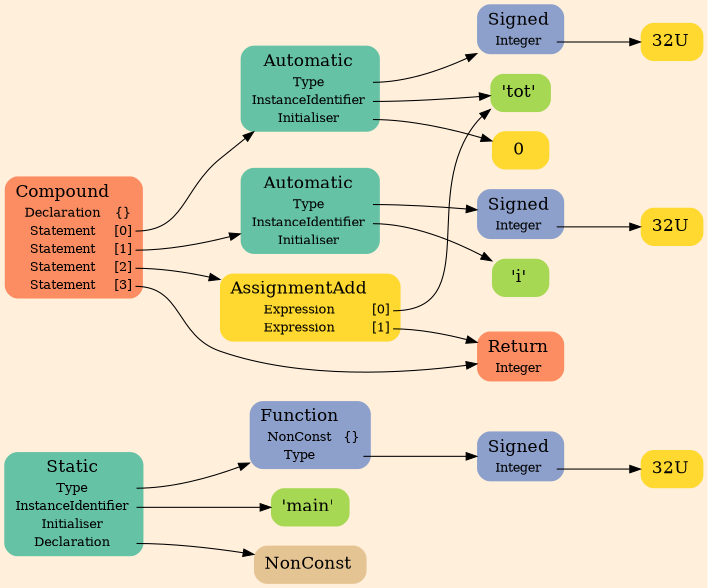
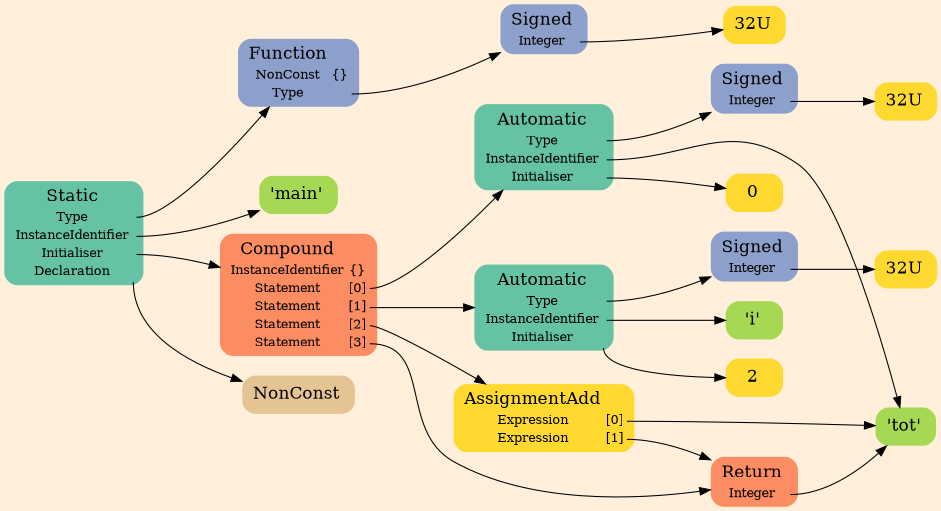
  digraph {
    bgcolor=antiquewhite1
    color=black
    fontcolor=black
    rankdir=LR
    ranksep=1.0
    node [fillcolor="/set28/6" fontsize=12 shape=plaintext style="rounded,filled"]
    edge [color=black fontcolor=black style=solid tailport=port0]
    n1 [fillcolor="/set28/1" label=<<TABLE BORDER="0" CELLBORDER="0" CELLSPACING="0">  <TR>   <TD><FONT POINT-SIZE="16.0">Static</FONT></TD>   <TD></TD>  </TR>  <TR>   <TD>Type</TD>   <TD PORT="port0"></TD>  </TR>  <TR>   <TD>InstanceIdentifier</TD>   <TD PORT="port1"></TD>  </TR>  <TR>   <TD>Initialiser</TD>   <TD PORT="port2"></TD>  </TR>  <TR>   <TD>Declaration</TD>   <TD PORT="port3"></TD>  </TR> </TABLE>>]
    n2 [fillcolor="/set28/3" label=<<TABLE BORDER="0" CELLBORDER="0" CELLSPACING="0">  <TR>   <TD><FONT POINT-SIZE="16.0">Function</FONT></TD>   <TD></TD>  </TR>  <TR>   <TD>NonConst</TD>   <TD PORT="port0">{}</TD>  </TR>  <TR>   <TD>Type</TD>   <TD PORT="port1"></TD>  </TR> </TABLE>>]
    n3 [fillcolor="/set28/5" label=<<TABLE BORDER="0" CELLBORDER="0" CELLSPACING="0">  <TR>   <TD><FONT POINT-SIZE="16.0">'main'</FONT></TD>   <TD></TD>  </TR> </TABLE>>]
-   n4 [fillcolor="/set28/2" label=<<TABLE BORDER="0" CELLBORDER="0" CELLSPACING="0">  <TR>   <TD><FONT POINT-SIZE="16.0">Compound</FONT></TD>   <TD></TD>  </TR>  <TR>   <TD>Declaration</TD>   <TD PORT="port0">{}</TD>  </TR>  <TR>   <TD>Statement</TD>   <TD PORT="port1">[0]</TD>  </TR>  <TR>   <TD>Statement</TD>   <TD PORT="port2">[1]</TD>  </TR>  <TR>   <TD>Statement</TD>   <TD PORT="port3">[2]</TD>  </TR>  <TR>   <TD>Statement</TD>   <TD PORT="port4">[3]</TD>  </TR> </TABLE>>]
+   n4 [fillcolor="/set28/2" label=<<TABLE BORDER="0" CELLBORDER="0" CELLSPACING="0">  <TR>   <TD><FONT POINT-SIZE="16.0">Compound</FONT></TD>   <TD></TD>  </TR>  <TR>   <TD>InstanceIdentifier</TD>   <TD PORT="port0">{}</TD>  </TR>  <TR>   <TD>Statement</TD>   <TD PORT="port1">[0]</TD>  </TR>  <TR>   <TD>Statement</TD>   <TD PORT="port2">[1]</TD>  </TR>  <TR>   <TD>Statement</TD>   <TD PORT="port3">[2]</TD>  </TR>  <TR>   <TD>Statement</TD>   <TD PORT="port4">[3]</TD>  </TR> </TABLE>>]
    n5 [fillcolor="/set28/7" label=<<TABLE BORDER="0" CELLBORDER="0" CELLSPACING="0">  <TR>   <TD><FONT POINT-SIZE="16.0">NonConst</FONT></TD>   <TD></TD>  </TR> </TABLE>>]
    n6 [fillcolor="/set28/3" label=<<TABLE BORDER="0" CELLBORDER="0" CELLSPACING="0">  <TR>   <TD><FONT POINT-SIZE="16.0">Signed</FONT></TD>   <TD></TD>  </TR>  <TR>   <TD>Integer</TD>   <TD PORT="port0"></TD>  </TR> </TABLE>>]
    n7 [fillcolor="/set28/1" label=<<TABLE BORDER="0" CELLBORDER="0" CELLSPACING="0">  <TR>   <TD><FONT POINT-SIZE="16.0">Automatic</FONT></TD>   <TD></TD>  </TR>  <TR>   <TD>Type</TD>   <TD PORT="port0"></TD>  </TR>  <TR>   <TD>InstanceIdentifier</TD>   <TD PORT="port1"></TD>  </TR>  <TR>   <TD>Initialiser</TD>   <TD PORT="port2"></TD>  </TR> </TABLE>>]
    n8 [fillcolor="/set28/1" label=<<TABLE BORDER="0" CELLBORDER="0" CELLSPACING="0">  <TR>   <TD><FONT POINT-SIZE="16.0">Automatic</FONT></TD>   <TD></TD>  </TR>  <TR>   <TD>Type</TD>   <TD PORT="port0"></TD>  </TR>  <TR>   <TD>InstanceIdentifier</TD>   <TD PORT="port1"></TD>  </TR>  <TR>   <TD>Initialiser</TD>   <TD PORT="port2"></TD>  </TR> </TABLE>>]
    n9 [label=<<TABLE BORDER="0" CELLBORDER="0" CELLSPACING="0">  <TR>   <TD><FONT POINT-SIZE="16.0">AssignmentAdd</FONT></TD>   <TD></TD>  </TR>  <TR>   <TD>Expression</TD>   <TD PORT="port0">[0]</TD>  </TR>  <TR>   <TD>Expression</TD>   <TD PORT="port1">[1]</TD>  </TR> </TABLE>>]
    n10 [fillcolor="/set28/2" label=<<TABLE BORDER="0" CELLBORDER="0" CELLSPACING="0">  <TR>   <TD><FONT POINT-SIZE="16.0">Return</FONT></TD>   <TD></TD>  </TR>  <TR>   <TD>Integer</TD>   <TD PORT="port0"></TD>  </TR> </TABLE>>]
    n11 [label=<<TABLE BORDER="0" CELLBORDER="0" CELLSPACING="0">  <TR>   <TD><FONT POINT-SIZE="16.0">32U</FONT></TD>   <TD></TD>  </TR> </TABLE>>]
    n12 [fillcolor="/set28/3" label=<<TABLE BORDER="0" CELLBORDER="0" CELLSPACING="0">  <TR>   <TD><FONT POINT-SIZE="16.0">Signed</FONT></TD>   <TD></TD>  </TR>  <TR>   <TD>Integer</TD>   <TD PORT="port0"></TD>  </TR> </TABLE>>]
    n13 [fillcolor="/set28/5" label=<<TABLE BORDER="0" CELLBORDER="0" CELLSPACING="0">  <TR>   <TD><FONT POINT-SIZE="16.0">'tot'</FONT></TD>   <TD></TD>  </TR> </TABLE>>]
    n14 [label=<<TABLE BORDER="0" CELLBORDER="0" CELLSPACING="0">  <TR>   <TD><FONT POINT-SIZE="16.0">0</FONT></TD>   <TD></TD>  </TR> </TABLE>>]
    n15 [fillcolor="/set28/3" label=<<TABLE BORDER="0" CELLBORDER="0" CELLSPACING="0">  <TR>   <TD><FONT POINT-SIZE="16.0">Signed</FONT></TD>   <TD></TD>  </TR>  <TR>   <TD>Integer</TD>   <TD PORT="port0"></TD>  </TR> </TABLE>>]
    n16 [fillcolor="/set28/5" label=<<TABLE BORDER="0" CELLBORDER="0" CELLSPACING="0">  <TR>   <TD><FONT POINT-SIZE="16.0">'i'</FONT></TD>   <TD></TD>  </TR> </TABLE>>]
+   n17 [label=<<TABLE BORDER="0" CELLBORDER="0" CELLSPACING="0">  <TR>   <TD><FONT POINT-SIZE="16.0">2</FONT></TD>   <TD></TD>  </TR> </TABLE>>]
    n18 [label=<<TABLE BORDER="0" CELLBORDER="0" CELLSPACING="0">  <TR>   <TD><FONT POINT-SIZE="16.0">32U</FONT></TD>   <TD></TD>  </TR> </TABLE>>]
    n19 [label=<<TABLE BORDER="0" CELLBORDER="0" CELLSPACING="0">  <TR>   <TD><FONT POINT-SIZE="16.0">32U</FONT></TD>   <TD></TD>  </TR> </TABLE>>]
    n1 -> n2
    n1 -> n3 [tailport=port1]
+   n1 -> n4 [tailport=port2]
    n1 -> n5 [tailport=port3]
    n2 -> n6 [tailport=port1]
    n4 -> n7 [tailport=port1]
    n4 -> n8 [tailport=port2]
    n4 -> n9 [tailport=port3]
    n4 -> n10 [tailport=port4]
    n6 -> n11
    n7 -> n12
    n7 -> n13 [tailport=port1]
    n7 -> n14 [tailport=port2]
    n8 -> n15
    n8 -> n16 [tailport=port1]
+   n8 -> n17 [tailport=port2]
    n9 -> n10 [tailport=port1]
    n9 -> n13
+   n10 -> n13
    n12 -> n18
    n15 -> n19
  }
